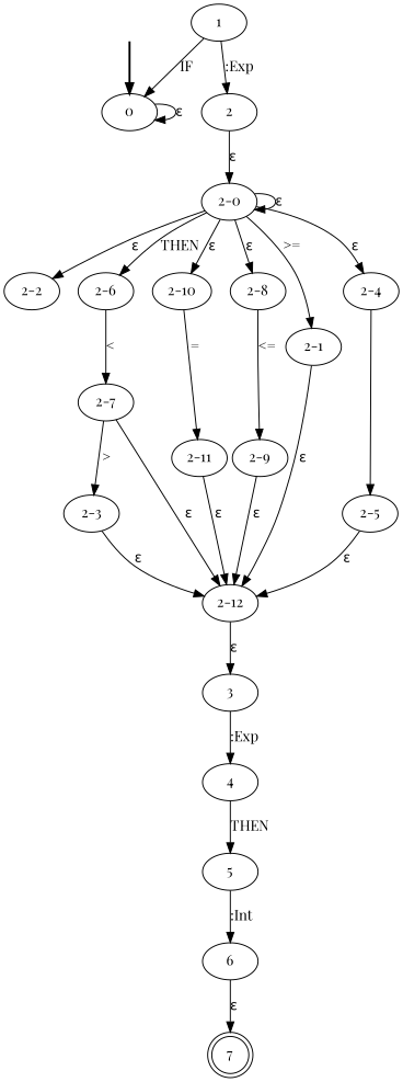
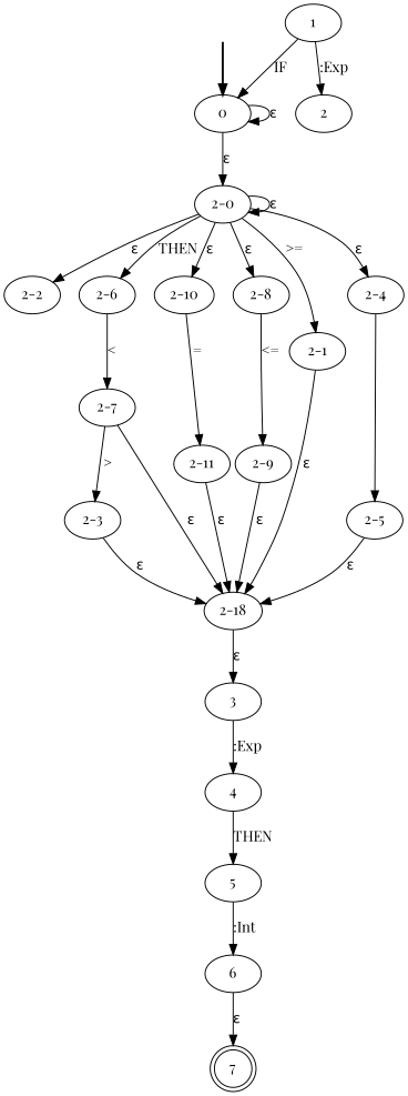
  digraph {
    fontname="Playfair Display"
    node [fontname="Playfair Display"]
    edge [fontname="Playfair Display"]
    fake0 [style=invisible]
    0 [root=true]
    2
    "2-0"
    "2-2"
    "2-6"
    "2-10"
    "2-8"
    "2-1"
    "2-4"
    5
    6
    7 [shape=doublecircle]
    1
    "2-3"
-   "2-12"
+   "2-12" [label="2-18"]
    "2-7"
    4
    "2-9"
    3
    "2-11"
    "2-5"
    fake0 -> 0 [style=bold]
    0 -> 0 [label="ε"]
-   2 -> "2-0" [label="ε"]
+   0 -> "2-0" [label="ε"]
    "2-0" -> "2-0" [label="ε"]
    "2-0" -> "2-2" [label="ε"]
    "2-0" -> "2-6" [label=THEN]
    "2-0" -> "2-10" [label="ε"]
    "2-0" -> "2-8" [label="ε"]
    "2-0" -> "2-1" [label=">="]
    "2-0" -> "2-4" [label="ε"]
    "2-6" -> "2-7" [label="<"]
    "2-10" -> "2-11" [label="="]
    "2-8" -> "2-9" [label="<="]
    "2-1" -> "2-12" [label="ε"]
    "2-4" -> "2-5"
    5 -> 6 [label=":Int"]
    6 -> 7 [label="ε"]
    1 -> 0 [label=IF]
    1 -> 2 [label=":Exp"]
    "2-3" -> "2-12" [label="ε"]
    "2-12" -> 3 [label="ε"]
    "2-7" -> "2-3" [label=">"]
    "2-7" -> "2-12" [label="ε"]
    4 -> 5 [label=THEN]
    "2-9" -> "2-12" [label="ε"]
    3 -> 4 [label=":Exp"]
    "2-11" -> "2-12" [label="ε"]
    "2-5" -> "2-12" [label="ε"]
  }
